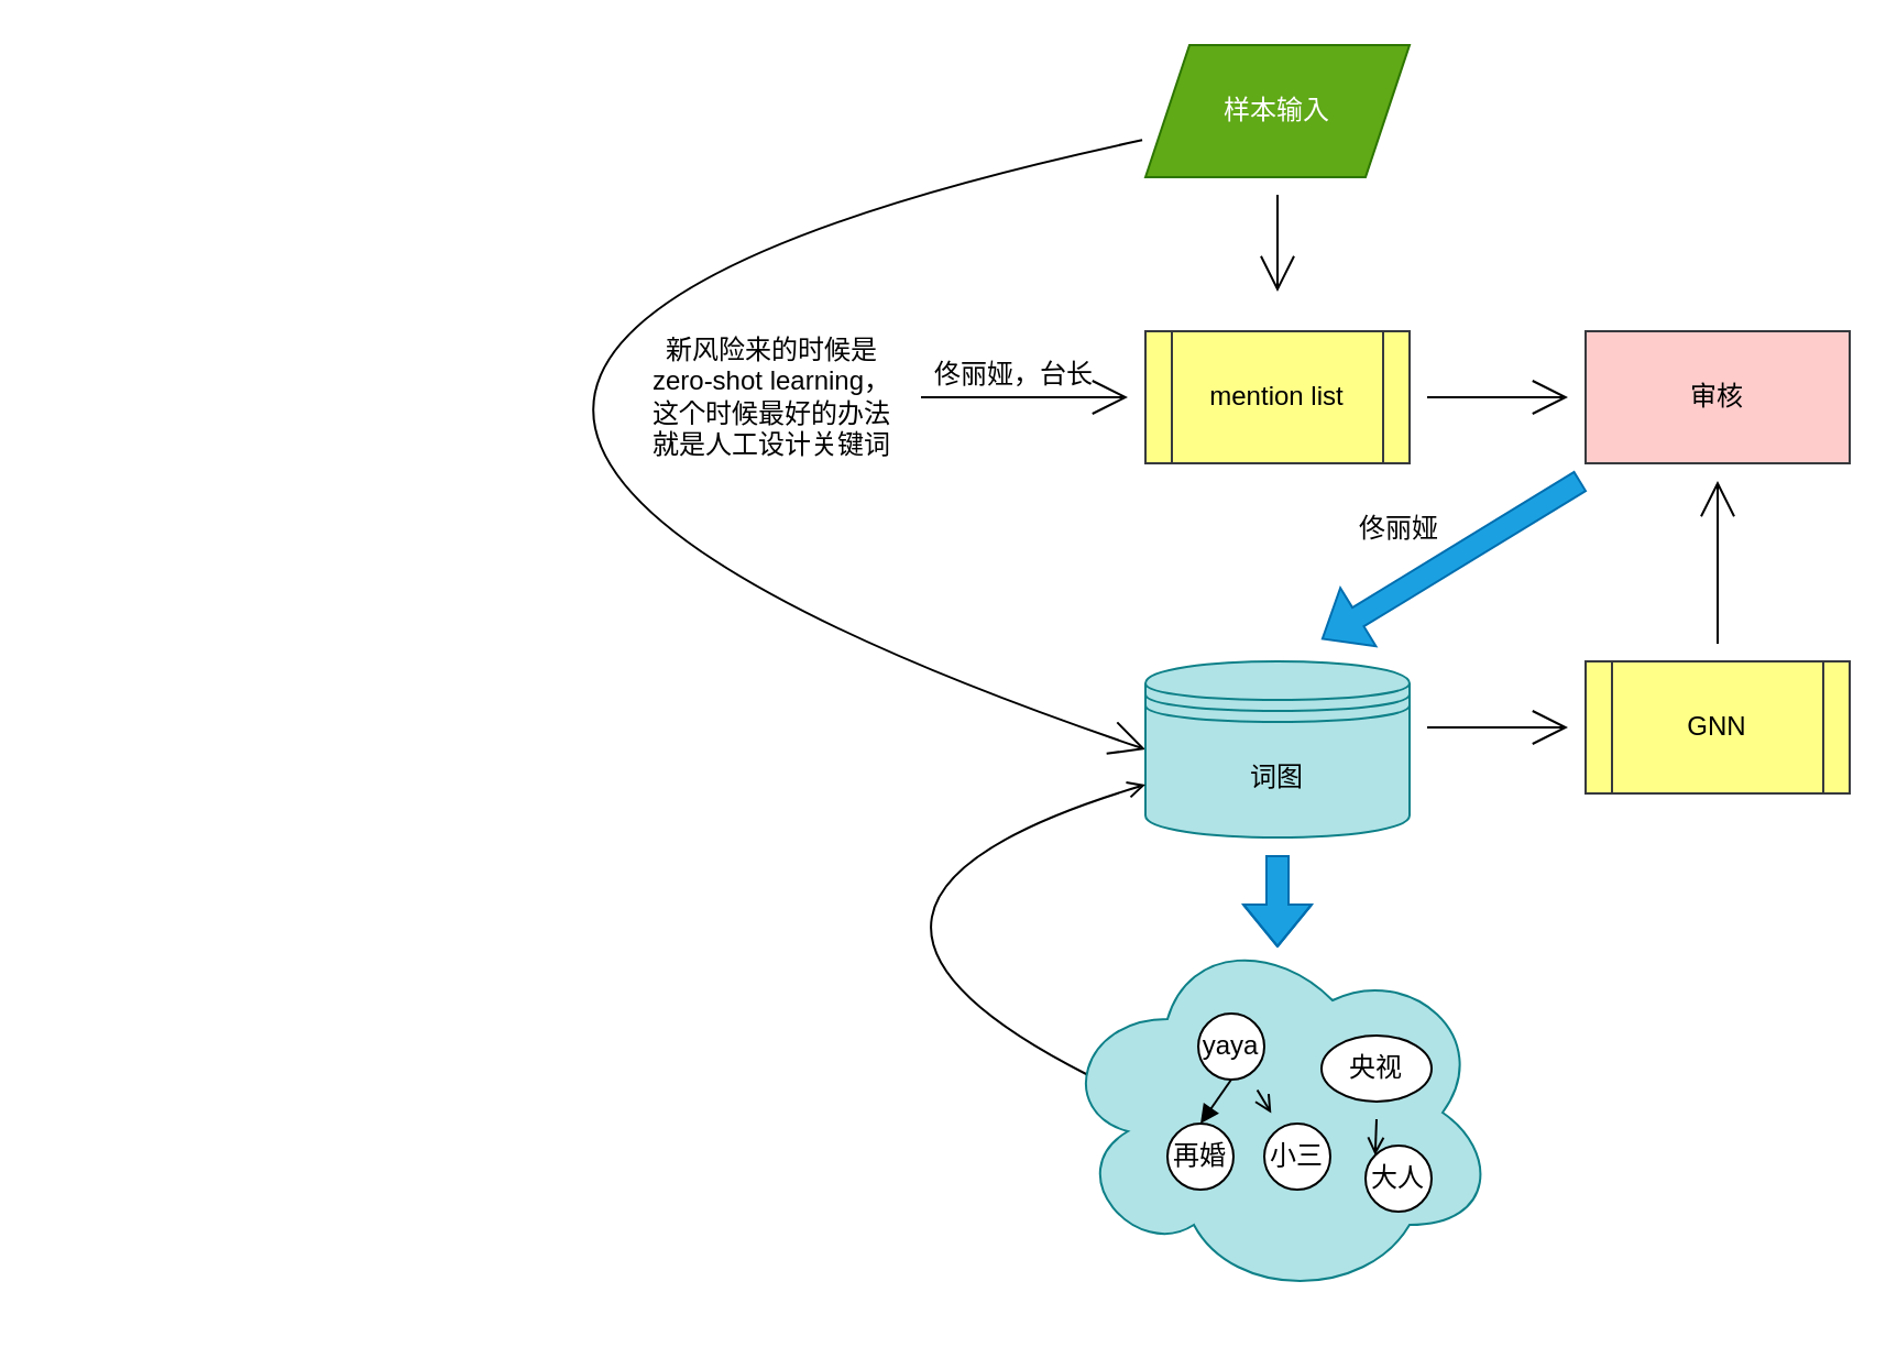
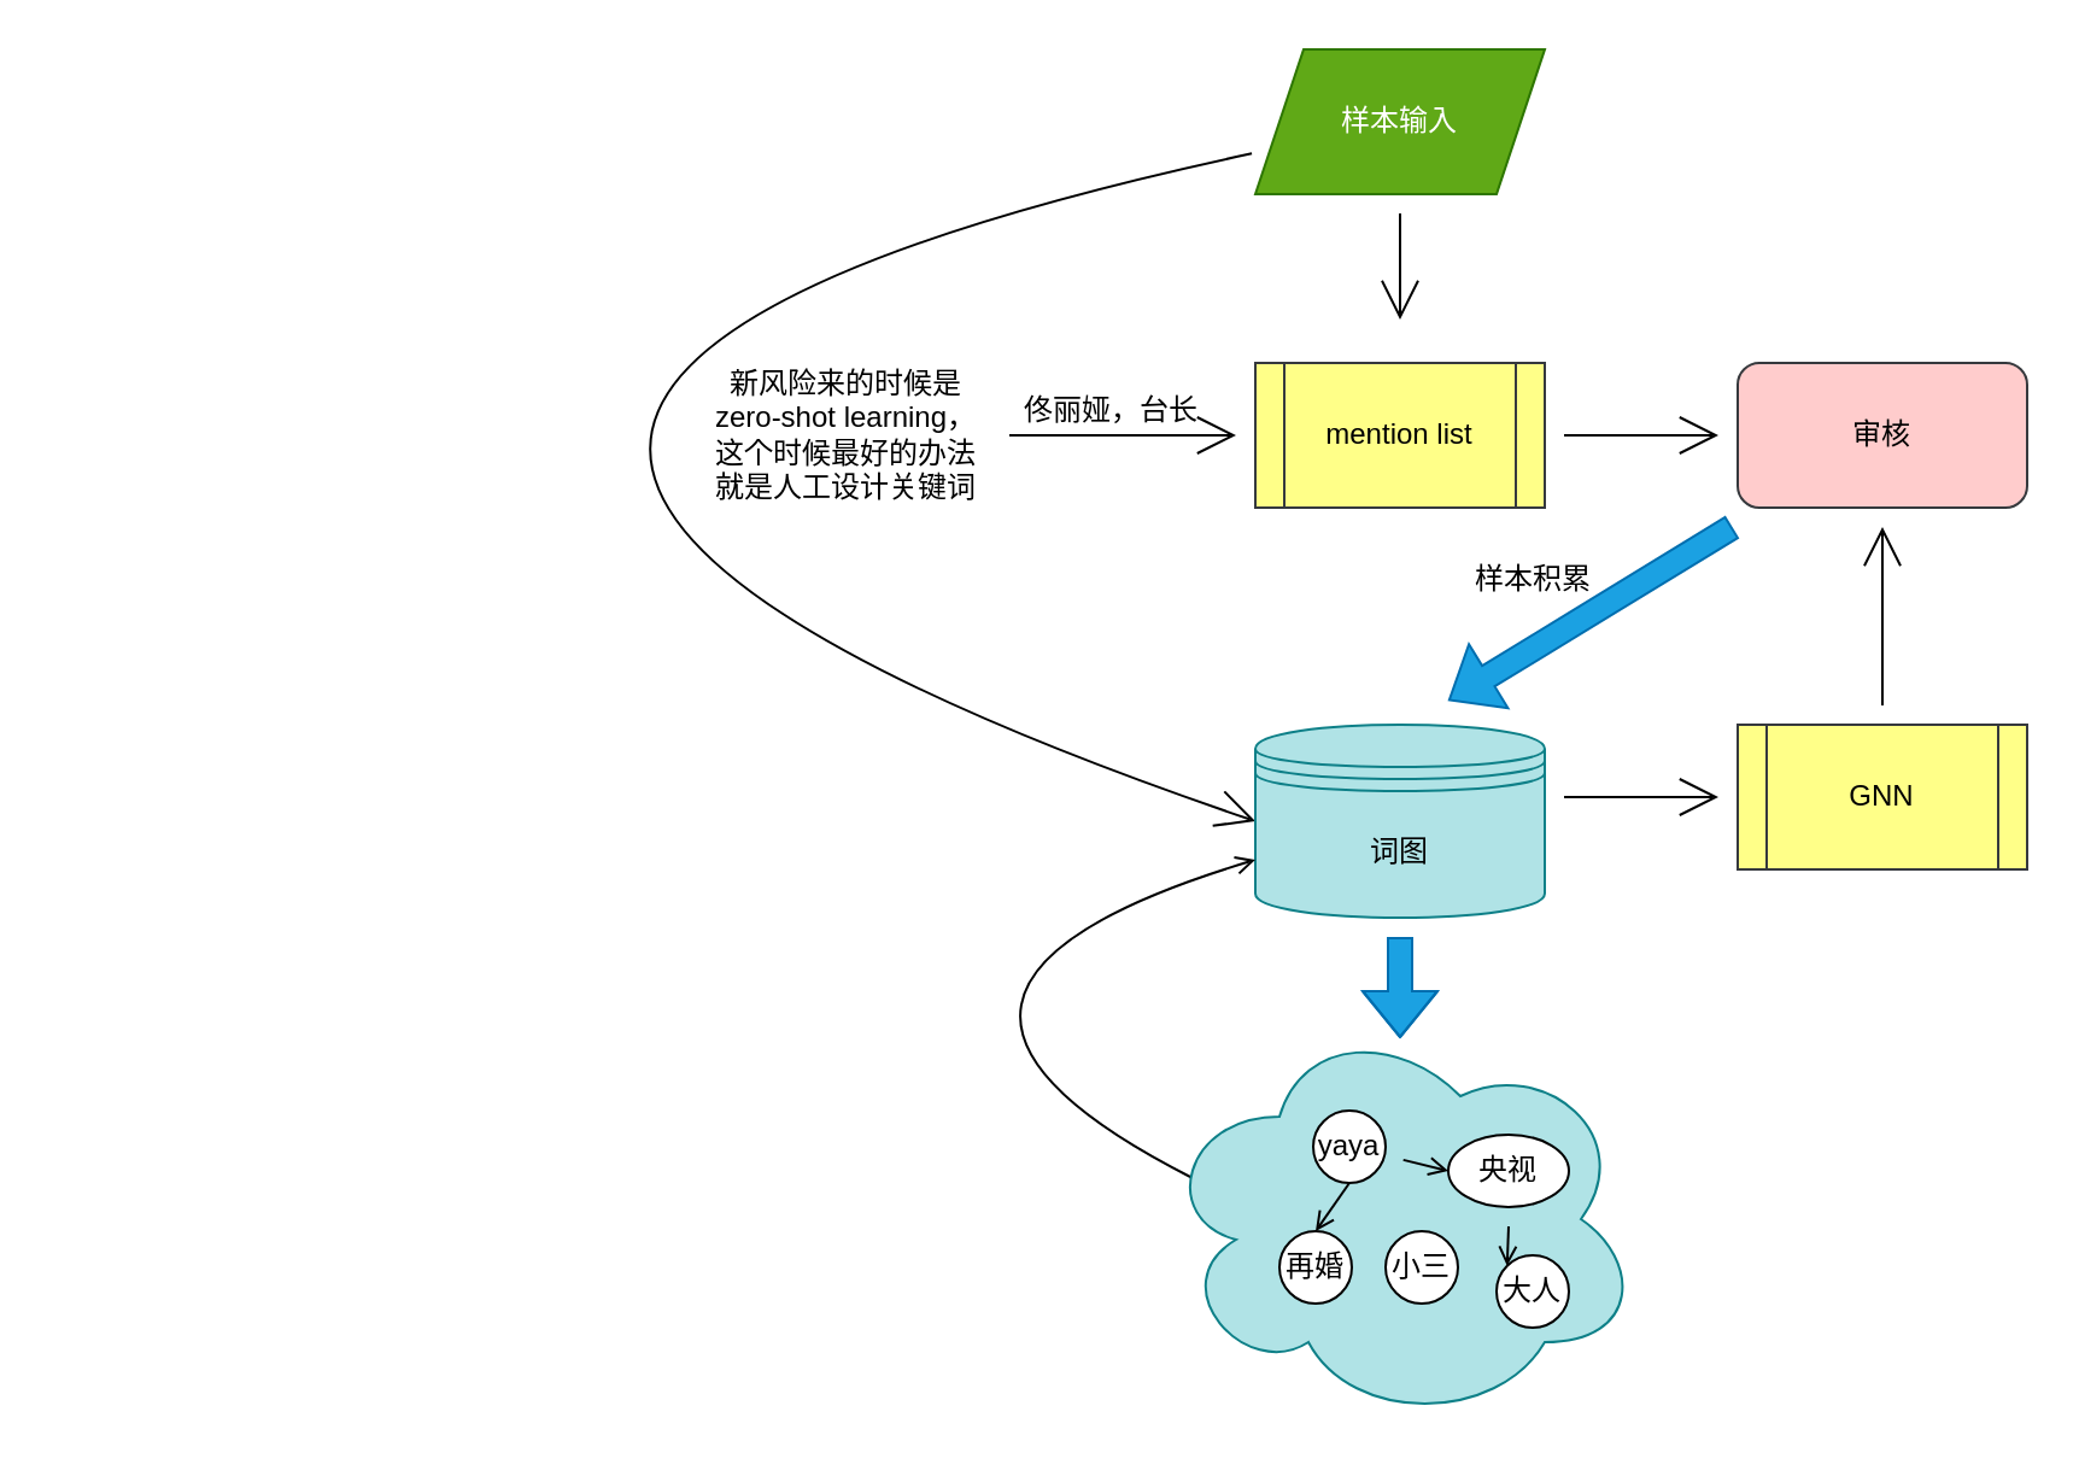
  <mxCell id="0" />
  <mxCell id="1" parent="0" />
  <mxCell id="2" value="" style="edgeStyle=none;curved=1;rounded=0;orthogonalLoop=1;jettySize=auto;html=1;endArrow=open;startSize=14;endSize=14;sourcePerimeterSpacing=8;targetPerimeterSpacing=8;" edge="1" parent="1" target="12"><mxGeometry relative="1" as="geometry"><mxPoint x="648" y="180" as="sourcePoint" /></mxGeometry></mxCell>
  <mxCell id="3" value="" style="edgeStyle=none;curved=1;rounded=0;orthogonalLoop=1;jettySize=auto;html=1;endArrow=open;startSize=14;endSize=14;sourcePerimeterSpacing=8;targetPerimeterSpacing=8;" edge="1" parent="1" source="4"><mxGeometry relative="1" as="geometry"><mxPoint x="512" y="180" as="targetPoint" /></mxGeometry></mxCell>
  <mxCell id="4" value="新风险来的时候是&lt;br&gt;zero-shot learning，&lt;br&gt;这个时候最好的办法&lt;br&gt;就是人工设计关键词" style="text;html=1;align=center;verticalAlign=middle;resizable=0;points=[];autosize=1;strokeColor=none;fillColor=none;" vertex="1" parent="1"><mxGeometry x="290" y="150" width="120" height="60" as="geometry" /></mxCell>
  <mxCell id="5" value="" style="edgeStyle=none;curved=1;rounded=0;orthogonalLoop=1;jettySize=auto;html=1;endArrow=open;startSize=14;endSize=14;sourcePerimeterSpacing=8;targetPerimeterSpacing=8;" edge="1" parent="1"><mxGeometry relative="1" as="geometry"><mxPoint x="648" y="330" as="sourcePoint" /><mxPoint x="712" y="330" as="targetPoint" /></mxGeometry></mxCell>
  <mxCell id="6" value="" style="edgeStyle=none;curved=1;rounded=0;orthogonalLoop=1;jettySize=auto;html=1;endArrow=open;startSize=14;endSize=14;sourcePerimeterSpacing=8;targetPerimeterSpacing=8;" edge="1" parent="1" target="12"><mxGeometry relative="1" as="geometry"><mxPoint x="780" y="292" as="sourcePoint" /></mxGeometry></mxCell>
  <mxCell id="7" value="" style="edgeStyle=none;curved=1;rounded=0;orthogonalLoop=1;jettySize=auto;html=1;endArrow=open;startSize=14;endSize=14;sourcePerimeterSpacing=8;targetPerimeterSpacing=8;" edge="1" parent="1" source="9"><mxGeometry relative="1" as="geometry"><mxPoint x="580" y="132" as="targetPoint" /></mxGeometry></mxCell>
  <mxCell id="8" style="edgeStyle=none;curved=1;rounded=0;orthogonalLoop=1;jettySize=auto;html=1;entryX=0;entryY=0.5;entryDx=0;entryDy=0;endArrow=open;startSize=14;endSize=14;sourcePerimeterSpacing=8;targetPerimeterSpacing=8;" edge="1" parent="1" source="9"><mxGeometry relative="1" as="geometry"><mxPoint x="520" y="340" as="targetPoint" /><Array as="points"><mxPoint x="20" y="170" /></Array></mxGeometry></mxCell>
  <mxCell id="9" value="样本输入" style="shape=parallelogram;perimeter=parallelogramPerimeter;whiteSpace=wrap;html=1;fixedSize=1;hachureGap=4;pointerEvents=0;fillColor=#60a917;strokeColor=#2D7600;fontColor=#ffffff;" vertex="1" parent="1"><mxGeometry x="520" y="20" width="120" height="60" as="geometry" /></mxCell>
  <mxCell id="10" value="佟丽娅，台长" style="text;html=1;align=center;verticalAlign=middle;resizable=0;points=[];autosize=1;strokeColor=none;fillColor=none;" vertex="1" parent="1"><mxGeometry x="415" y="160" width="90" height="20" as="geometry" /></mxCell>
  <mxCell id="11" style="edgeStyle=none;curved=1;rounded=0;orthogonalLoop=1;jettySize=auto;html=1;endArrow=open;sourcePerimeterSpacing=8;targetPerimeterSpacing=8;shadow=0;sketch=0;shape=flexArrow;fillColor=#1ba1e2;strokeColor=#006EAF;" edge="1" parent="1" source="12"><mxGeometry relative="1" as="geometry"><mxPoint x="600" y="290" as="targetPoint" /></mxGeometry></mxCell>
- <mxCell id="12" value="审核" style="whiteSpace=wrap;html=1;hachureGap=4;fillColor=#ffcccc;strokeColor=#36393d;" vertex="1" parent="1"><mxGeometry x="720" y="150" width="120" height="60" as="geometry" /></mxCell>
- <mxCell id="13" value="佟丽娅" style="text;html=1;align=center;verticalAlign=middle;resizable=0;points=[];autosize=1;strokeColor=none;fillColor=none;" vertex="1" parent="1"><mxGeometry x="605" y="230" width="60" height="20" as="geometry" /></mxCell>
+ <mxCell id="12" value="审核" style="whiteSpace=wrap;html=1;hachureGap=4;fillColor=#ffcccc;strokeColor=#36393d;rounded=1;" vertex="1" parent="1"><mxGeometry x="720" y="150" width="120" height="60" as="geometry" /></mxCell>
+ <mxCell id="13" value="样本积累" style="text;html=1;align=center;verticalAlign=middle;resizable=0;points=[];autosize=1;strokeColor=none;fillColor=none;" vertex="1" parent="1"><mxGeometry x="605" y="230" width="60" height="20" as="geometry" /></mxCell>
  <mxCell id="14" value="" style="edgeStyle=none;shape=flexArrow;curved=1;rounded=0;sketch=0;orthogonalLoop=1;jettySize=auto;html=1;shadow=0;endArrow=open;sourcePerimeterSpacing=8;targetPerimeterSpacing=8;fillColor=#1ba1e2;strokeColor=#006EAF;" edge="1" parent="1"><mxGeometry relative="1" as="geometry"><mxPoint x="580" y="388" as="sourcePoint" /><mxPoint x="580" y="430" as="targetPoint" /><Array as="points"><mxPoint x="580" y="400" /></Array></mxGeometry></mxCell>
  <mxCell id="15" value="词图" style="shape=datastore;whiteSpace=wrap;html=1;hachureGap=4;pointerEvents=0;fillColor=#b0e3e6;strokeColor=#0e8088;" vertex="1" parent="1"><mxGeometry x="520" y="300" width="120" height="80" as="geometry" /></mxCell>
  <mxCell id="16" value="GNN" style="shape=process;whiteSpace=wrap;html=1;backgroundOutline=1;hachureGap=4;pointerEvents=0;fillColor=#ffff88;strokeColor=#36393d;" vertex="1" parent="1"><mxGeometry x="720" y="300" width="120" height="60" as="geometry" /></mxCell>
  <mxCell id="17" value="mention list" style="shape=process;whiteSpace=wrap;html=1;backgroundOutline=1;hachureGap=4;pointerEvents=0;fillColor=#ffff88;strokeColor=#36393d;" vertex="1" parent="1"><mxGeometry x="520" y="150" width="120" height="60" as="geometry" /></mxCell>
  <mxCell id="18" style="edgeStyle=none;curved=1;rounded=0;sketch=0;orthogonalLoop=1;jettySize=auto;html=1;entryX=0;entryY=0.7;entryDx=0;entryDy=0;shadow=0;endArrow=open;sourcePerimeterSpacing=8;targetPerimeterSpacing=8;exitX=0.07;exitY=0.4;exitDx=0;exitDy=0;exitPerimeter=0;" edge="1" parent="1" source="19" target="15"><mxGeometry relative="1" as="geometry"><mxPoint x="500" y="510" as="sourcePoint" /><Array as="points"><mxPoint x="340" y="410" /></Array></mxGeometry></mxCell>
  <mxCell id="19" value="" style="ellipse;shape=cloud;whiteSpace=wrap;html=1;hachureGap=4;fillColor=#b0e3e6;strokeColor=#0e8088;" vertex="1" parent="1"><mxGeometry x="480" y="420" width="200" height="170" as="geometry" /></mxCell>
- <mxCell id="20" style="edgeStyle=none;curved=1;rounded=0;sketch=0;orthogonalLoop=1;jettySize=auto;html=1;entryX=0.5;entryY=0;entryDx=0;entryDy=0;shadow=0;endArrow=block;sourcePerimeterSpacing=8;targetPerimeterSpacing=8;exitX=0.5;exitY=1;exitDx=0;exitDy=0;" edge="1" parent="1" source="22" target="25"><mxGeometry relative="1" as="geometry" /></mxCell>
- <mxCell id="21" style="edgeStyle=none;curved=1;rounded=0;sketch=0;orthogonalLoop=1;jettySize=auto;html=1;shadow=0;endArrow=open;sourcePerimeterSpacing=8;targetPerimeterSpacing=8;" edge="1" parent="1" source="22" target="27"><mxGeometry relative="1" as="geometry" /></mxCell>
+ <mxCell id="20" style="edgeStyle=none;curved=1;rounded=0;sketch=0;orthogonalLoop=1;jettySize=auto;html=1;entryX=0.5;entryY=0;entryDx=0;entryDy=0;shadow=0;endArrow=open;sourcePerimeterSpacing=8;targetPerimeterSpacing=8;exitX=0.5;exitY=1;exitDx=0;exitDy=0;" edge="1" parent="1" source="22" target="25"><mxGeometry relative="1" as="geometry" /></mxCell>
+ <mxCell id="21" style="edgeStyle=none;curved=1;rounded=0;sketch=0;orthogonalLoop=1;jettySize=auto;html=1;entryX=0;entryY=0.5;entryDx=0;entryDy=0;shadow=0;endArrow=open;sourcePerimeterSpacing=8;targetPerimeterSpacing=8;" edge="1" parent="1" source="22" target="24"><mxGeometry relative="1" as="geometry" /></mxCell>
  <mxCell id="22" value="yaya" style="ellipse;whiteSpace=wrap;html=1;aspect=fixed;hachureGap=4;pointerEvents=0;" vertex="1" parent="1"><mxGeometry x="544" y="460" width="30" height="30" as="geometry" /></mxCell>
  <mxCell id="23" style="edgeStyle=none;curved=1;rounded=0;sketch=0;orthogonalLoop=1;jettySize=auto;html=1;entryX=0;entryY=0;entryDx=0;entryDy=0;shadow=0;endArrow=open;sourcePerimeterSpacing=8;targetPerimeterSpacing=8;" edge="1" parent="1" source="24" target="26"><mxGeometry relative="1" as="geometry" /></mxCell>
  <mxCell id="24" value="央视" style="ellipse;whiteSpace=wrap;html=1;aspect=fixed;hachureGap=4;pointerEvents=0;" vertex="1" parent="1"><mxGeometry x="600" y="470" width="50" height="30" as="geometry" /></mxCell>
  <mxCell id="25" value="再婚" style="ellipse;whiteSpace=wrap;html=1;aspect=fixed;hachureGap=4;pointerEvents=0;" vertex="1" parent="1"><mxGeometry x="530" y="510" width="30" height="30" as="geometry" /></mxCell>
  <mxCell id="26" value="大人" style="ellipse;whiteSpace=wrap;html=1;aspect=fixed;hachureGap=4;pointerEvents=0;" vertex="1" parent="1"><mxGeometry x="620" y="520" width="30" height="30" as="geometry" /></mxCell>
  <mxCell id="27" value="小三" style="ellipse;whiteSpace=wrap;html=1;aspect=fixed;hachureGap=4;pointerEvents=0;" vertex="1" parent="1"><mxGeometry x="574" y="510" width="30" height="30" as="geometry" /></mxCell>
